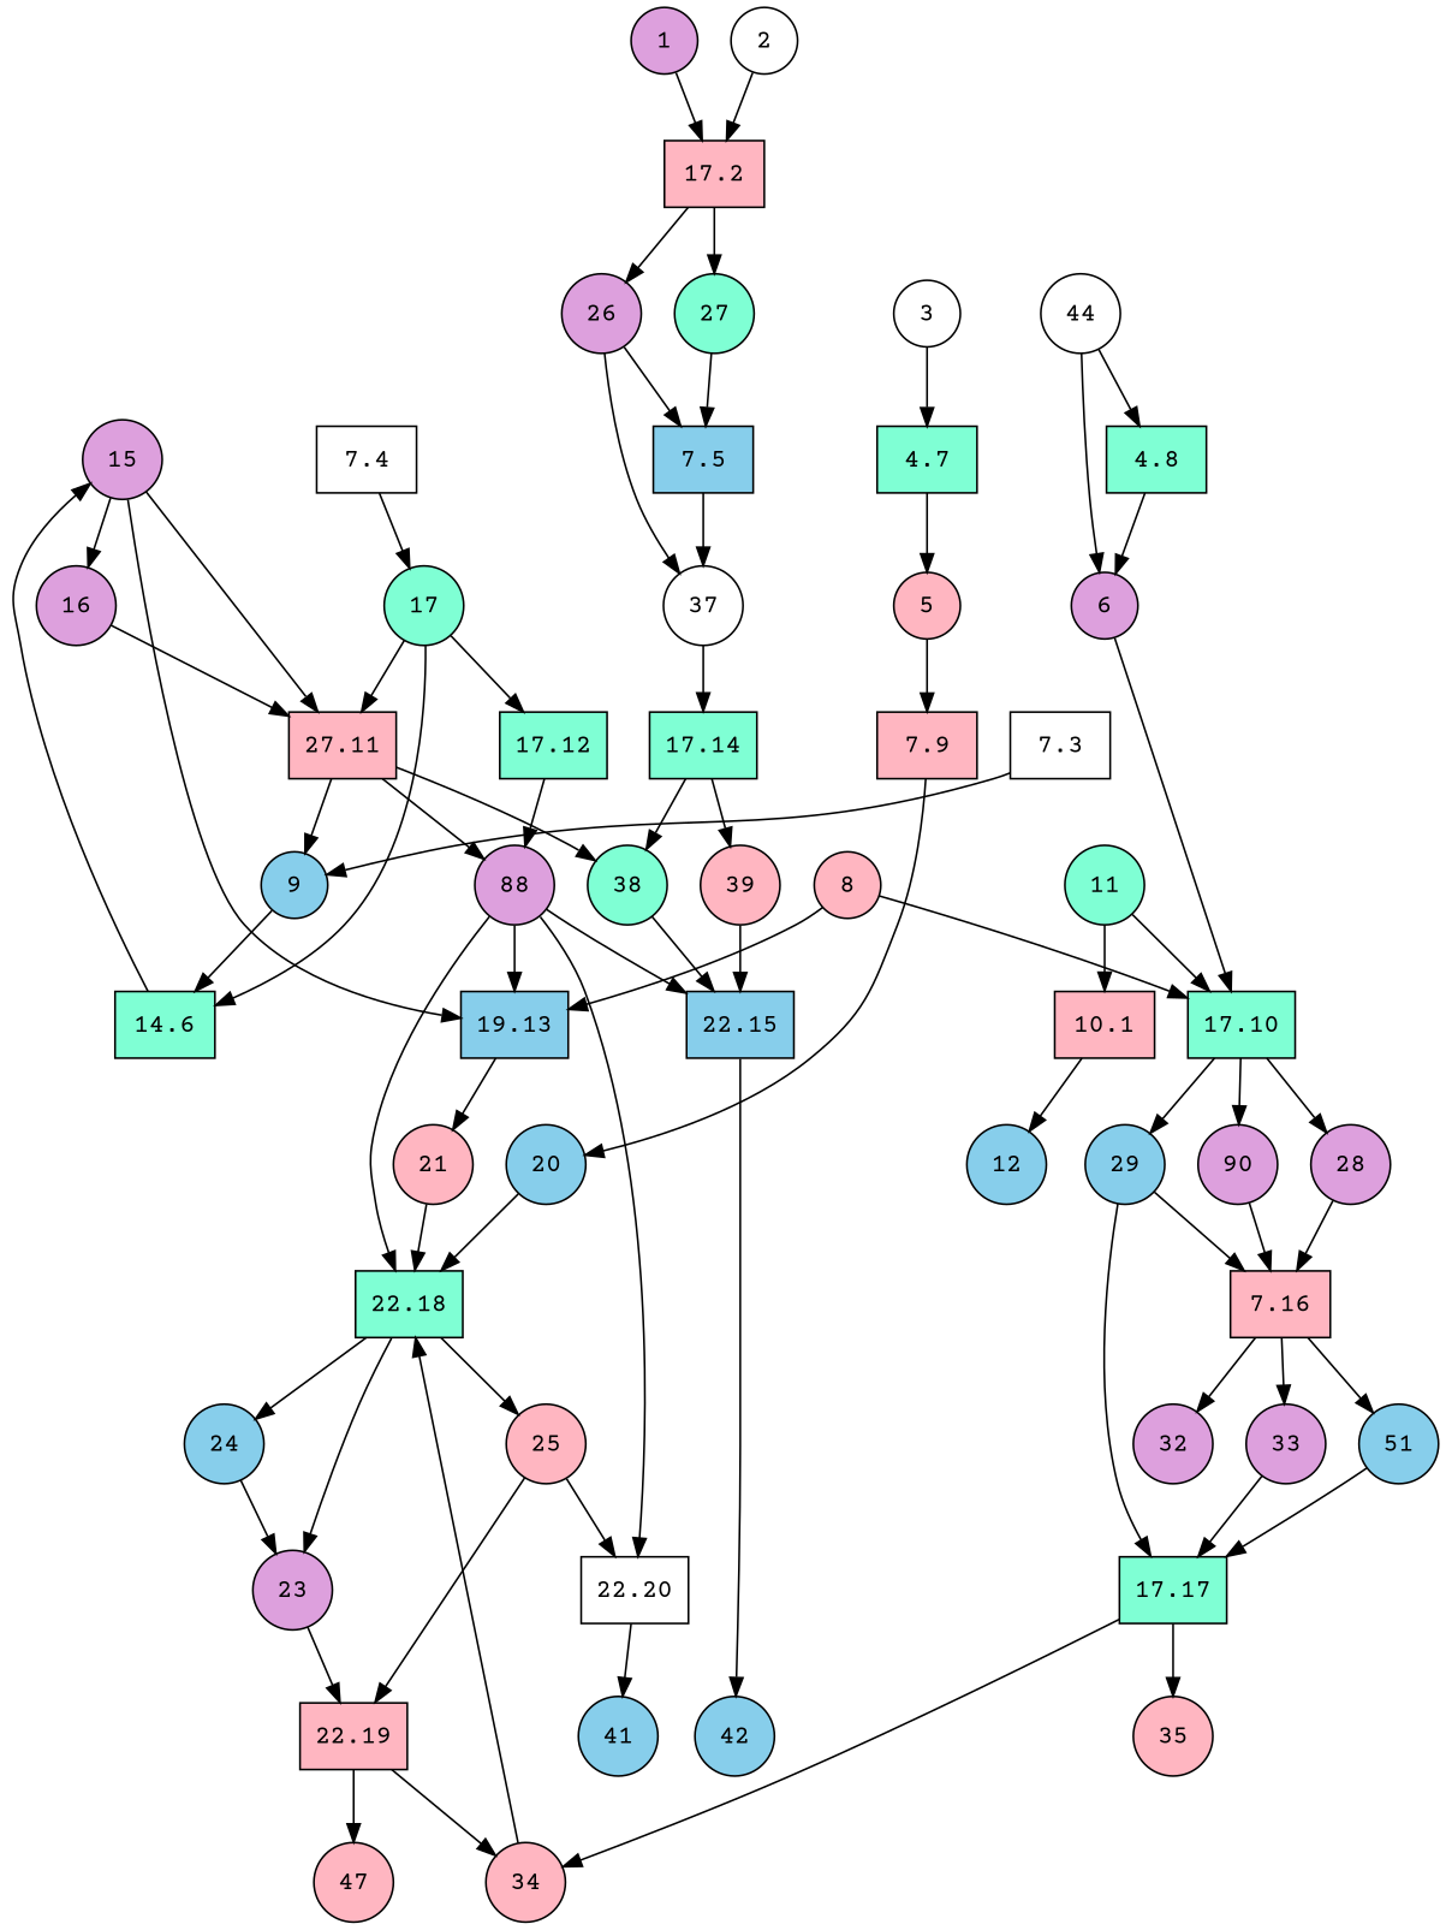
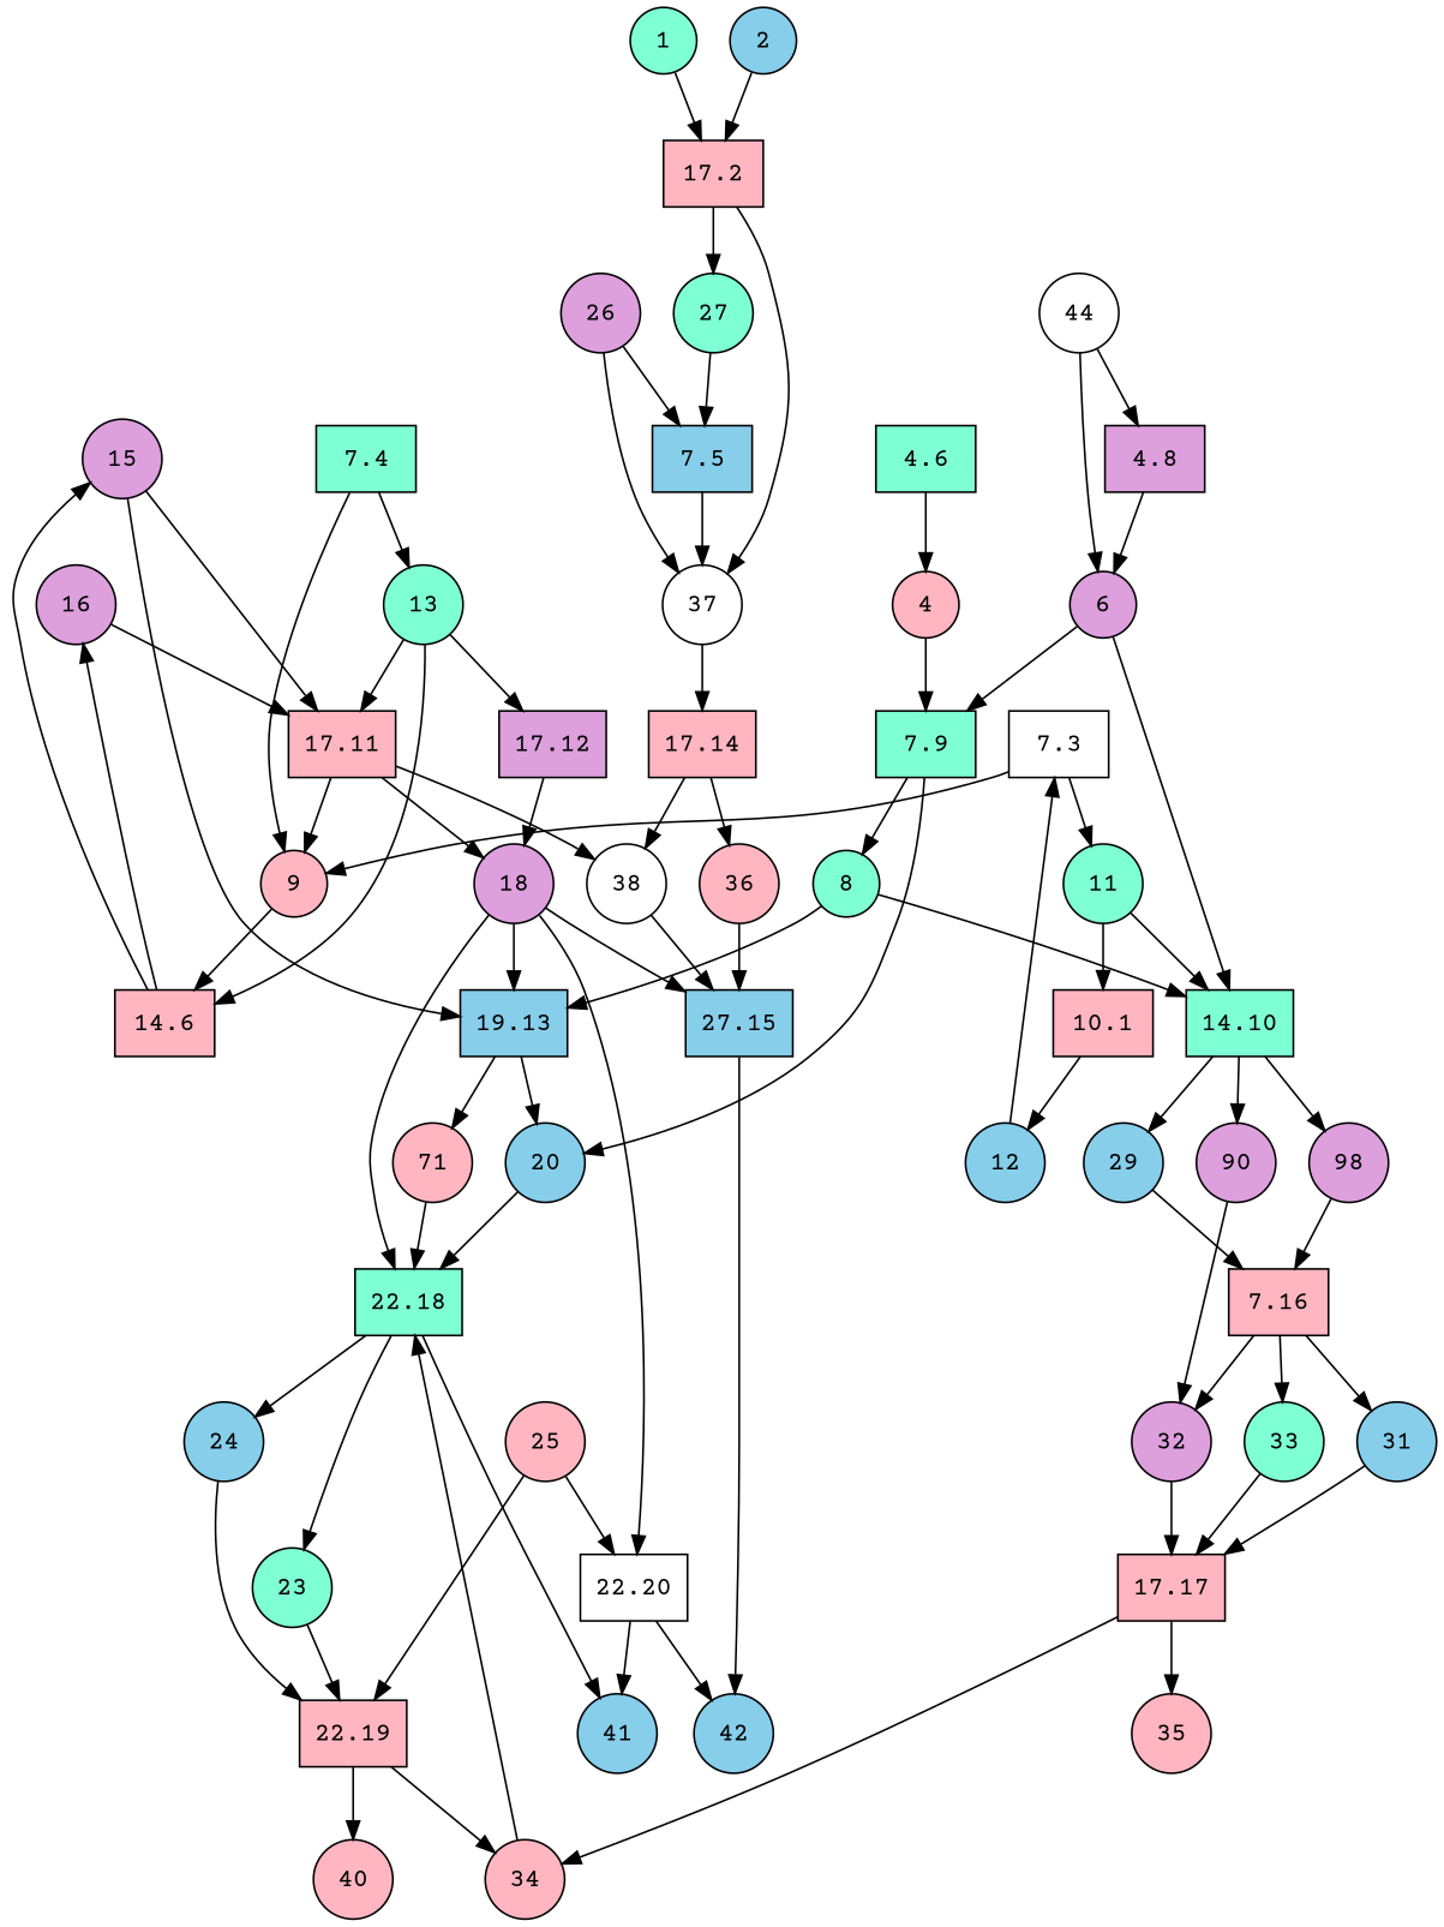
  digraph {
    compound=true
    fontname="Courier Prime"
    forcelabels=true
    rankdir=TB
    node [fillcolor=lightpink fontname="Courier Prime" shape=circle style=filled weight=99]
    edge [fontname="Courier Prime"]
-   1 [fillcolor=plum]
+   1 [fillcolor=aquamarine]
    17.2 [shape=box weight=""]
    26 [fillcolor=plum]
    27 [fillcolor=aquamarine]
-   2 [fillcolor=white]
-   3 [fillcolor=white]
-   4.7 [fillcolor=aquamarine shape=box weight=""]
-   5
-   7.9 [shape=box weight=""]
-   8
+   2 [fillcolor=skyblue]
+   4.7 [fillcolor=aquamarine shape=box label=4.6 weight=""]
+   5 [label=4]
+   7.9 [fillcolor=aquamarine shape=box weight=""]
+   8 [fillcolor=aquamarine]
    20 [fillcolor=skyblue]
    6 [fillcolor=plum]
-   14.10 [fillcolor=aquamarine shape=box label=17.10 weight=""]
-   28 [fillcolor=plum]
+   14.10 [fillcolor=aquamarine shape=box weight=""]
+   28 [fillcolor=plum label=98]
    29 [fillcolor=skyblue]
    n16 [fillcolor=plum label=90]
    19.13 [fillcolor=skyblue shape=box weight=""]
-   21
-   9 [fillcolor=skyblue]
-   14.6 [fillcolor=aquamarine shape=box weight=""]
+   21 [label=71]
+   9
+   14.6 [shape=box weight=""]
    15 [fillcolor=plum]
    16 [fillcolor=plum]
    11 [fillcolor=aquamarine]
    10.1 [shape=box weight=""]
    12 [fillcolor=skyblue]
    7.3 [fillcolor=white shape=box weight=""]
-   13 [fillcolor=aquamarine label=17]
-   17.11 [shape=box label=27.11 weight=""]
-   17.12 [fillcolor=aquamarine shape=box weight=""]
-   18 [fillcolor=plum weight=100 label=88]
-   38 [fillcolor=aquamarine weight=900]
+   13 [fillcolor=aquamarine]
+   17.11 [shape=box weight=""]
+   17.12 [fillcolor=plum shape=box weight=""]
+   18 [fillcolor=plum weight=100]
+   38 [fillcolor=white weight=900]
    22.18 [fillcolor=aquamarine shape=box weight=""]
-   22.15 [fillcolor=skyblue shape=box weight=""]
+   22.15 [fillcolor=skyblue shape=box label=27.15 weight=""]
    22.20 [fillcolor=white shape=box weight=""]
-   23 [fillcolor=plum weight=10]
+   23 [fillcolor=aquamarine weight=10]
    24 [fillcolor=skyblue weight=100]
    25 [weight=1000]
    42 [fillcolor=skyblue]
    41 [fillcolor=skyblue]
    22.19 [shape=box weight=""]
-   40 [label=47]
+   40
    34
    7.5 [fillcolor=skyblue shape=box weight=""]
    37 [fillcolor=white]
-   7.4 [fillcolor=white shape=box weight=""]
-   17.14 [fillcolor=aquamarine shape=box weight=""]
-   39 [weight=10]
+   7.4 [fillcolor=aquamarine shape=box weight=""]
+   17.14 [shape=box weight=""]
+   39 [weight=10 label=36]
    44 [fillcolor=white]
-   4.8 [fillcolor=aquamarine shape=box weight=""]
+   4.8 [fillcolor=plum shape=box weight=""]
    7.16 [shape=box weight=""]
-   31 [fillcolor=skyblue label=51]
+   31 [fillcolor=skyblue]
    32 [fillcolor=plum]
-   33 [fillcolor=plum]
-   17.17 [fillcolor=aquamarine shape=box weight=""]
+   33 [fillcolor=aquamarine]
+   17.17 [shape=box weight=""]
    35
    1 -> 17.2
-   17.2 -> 26
+   17.2 -> 37
    17.2 -> 27
    26 -> 7.5
    26 -> 37
    27 -> 7.5
    2 -> 17.2
-   3 -> 4.7
    4.7 -> 5
    5 -> 7.9
+   7.9 -> 8
    7.9 -> 20
    8 -> 14.10
    8 -> 19.13
    20 -> 22.18
+   6 -> 7.9
    6 -> 14.10
    14.10 -> 28
    14.10 -> 29
    14.10 -> n16
    28 -> 7.16
    29 -> 7.16
-   n16 -> 7.16
+   n16 -> 32
+   19.13 -> 20
    19.13 -> 21
    21 -> 22.18
    9 -> 14.6
    14.6 -> 15
-   15 -> 16
+   14.6 -> 16
    15 -> 19.13
    15 -> 17.11
    16 -> 17.11
    11 -> 14.10
    11 -> 10.1
    10.1 -> 12
+   12 -> 7.3
    7.3 -> 9
+   7.3 -> 11
    13 -> 14.6
    13 -> 17.11
    13 -> 17.12
    17.11 -> 9
    17.11 -> 18
    17.11 -> 38
    17.12 -> 18
    18 -> 19.13
    18 -> 22.18
    18 -> 22.15
    18 -> 22.20
    38 -> 22.15
    22.18 -> 23
    22.18 -> 24
-   22.18 -> 25
+   22.18 -> 41
    22.15 -> 42
+   22.20 -> 42
    22.20 -> 41
    23 -> 22.19
-   24 -> 23
+   24 -> 22.19
    25 -> 22.20
    25 -> 22.19
    22.19 -> 40
    22.19 -> 34
    34 -> 22.18
    7.5 -> 37
    37 -> 17.14
+   7.4 -> 9
    7.4 -> 13
    17.14 -> 38
    17.14 -> 39
    39 -> 22.15
    44 -> 6
    44 -> 4.8
    4.8 -> 6
    7.16 -> 31
    7.16 -> 32
    7.16 -> 33
    31 -> 17.17
-   29 -> 17.17
+   32 -> 17.17
    33 -> 17.17
    17.17 -> 34
    17.17 -> 35
  }
